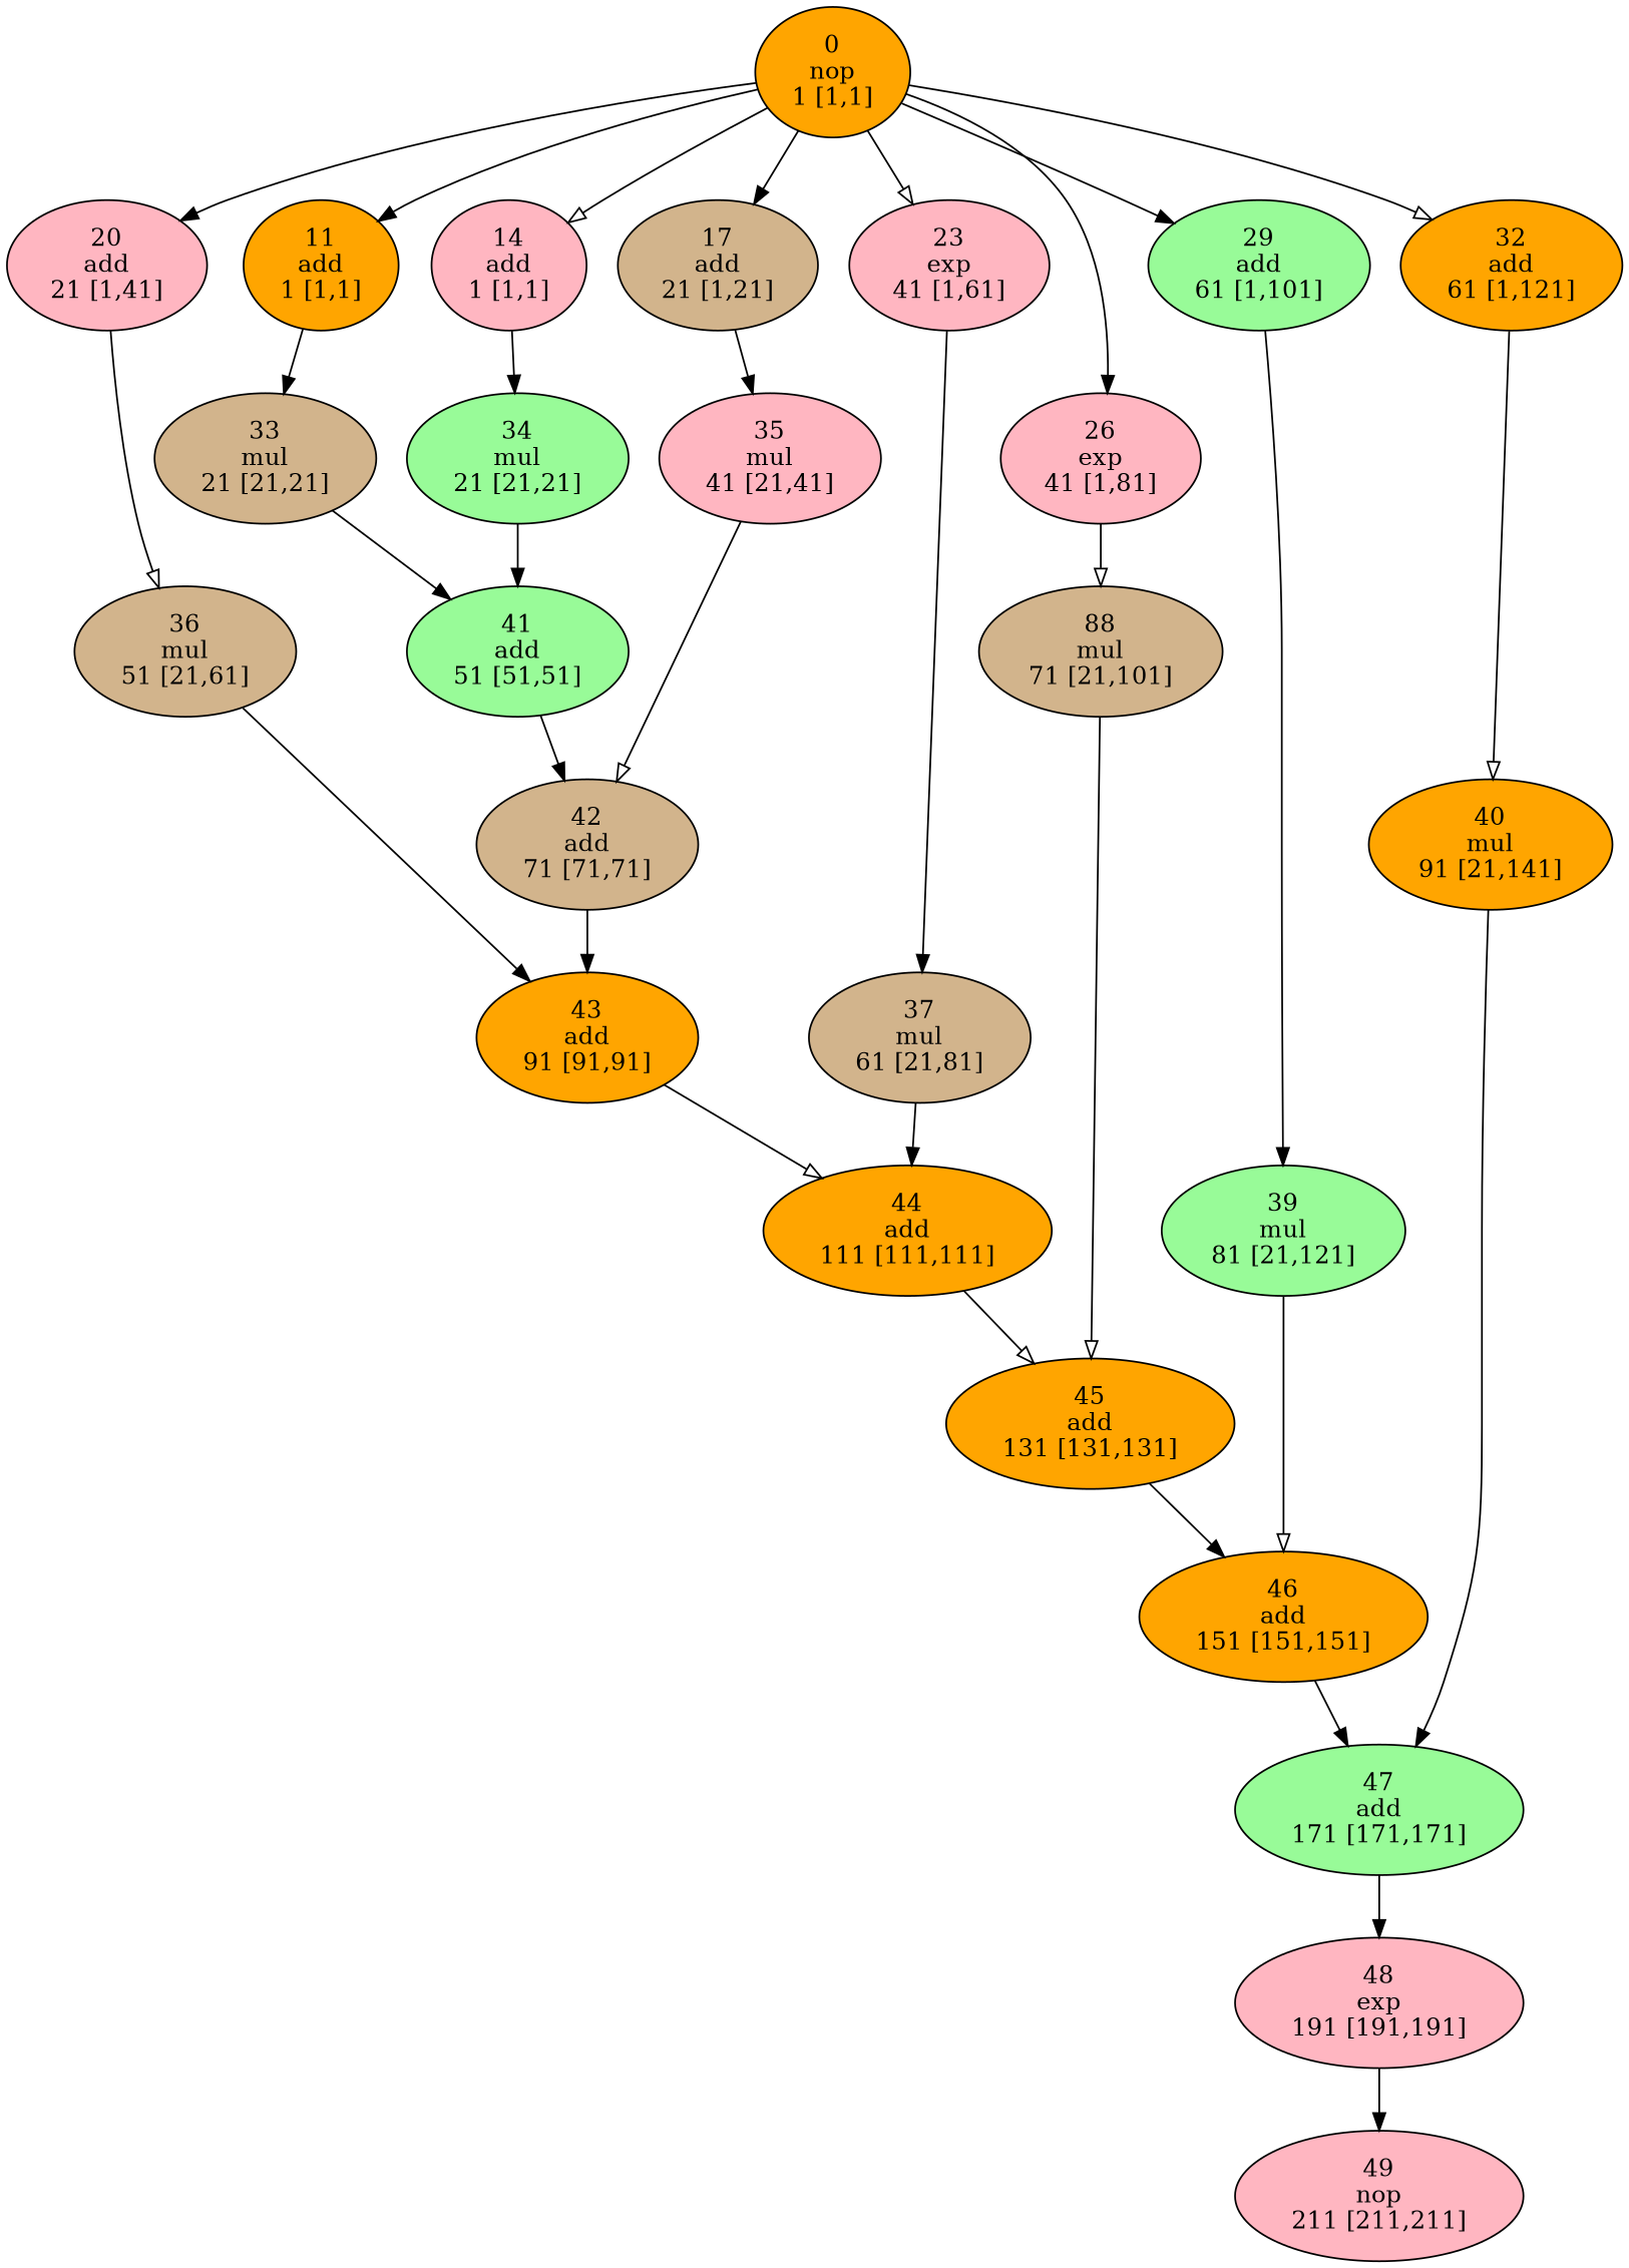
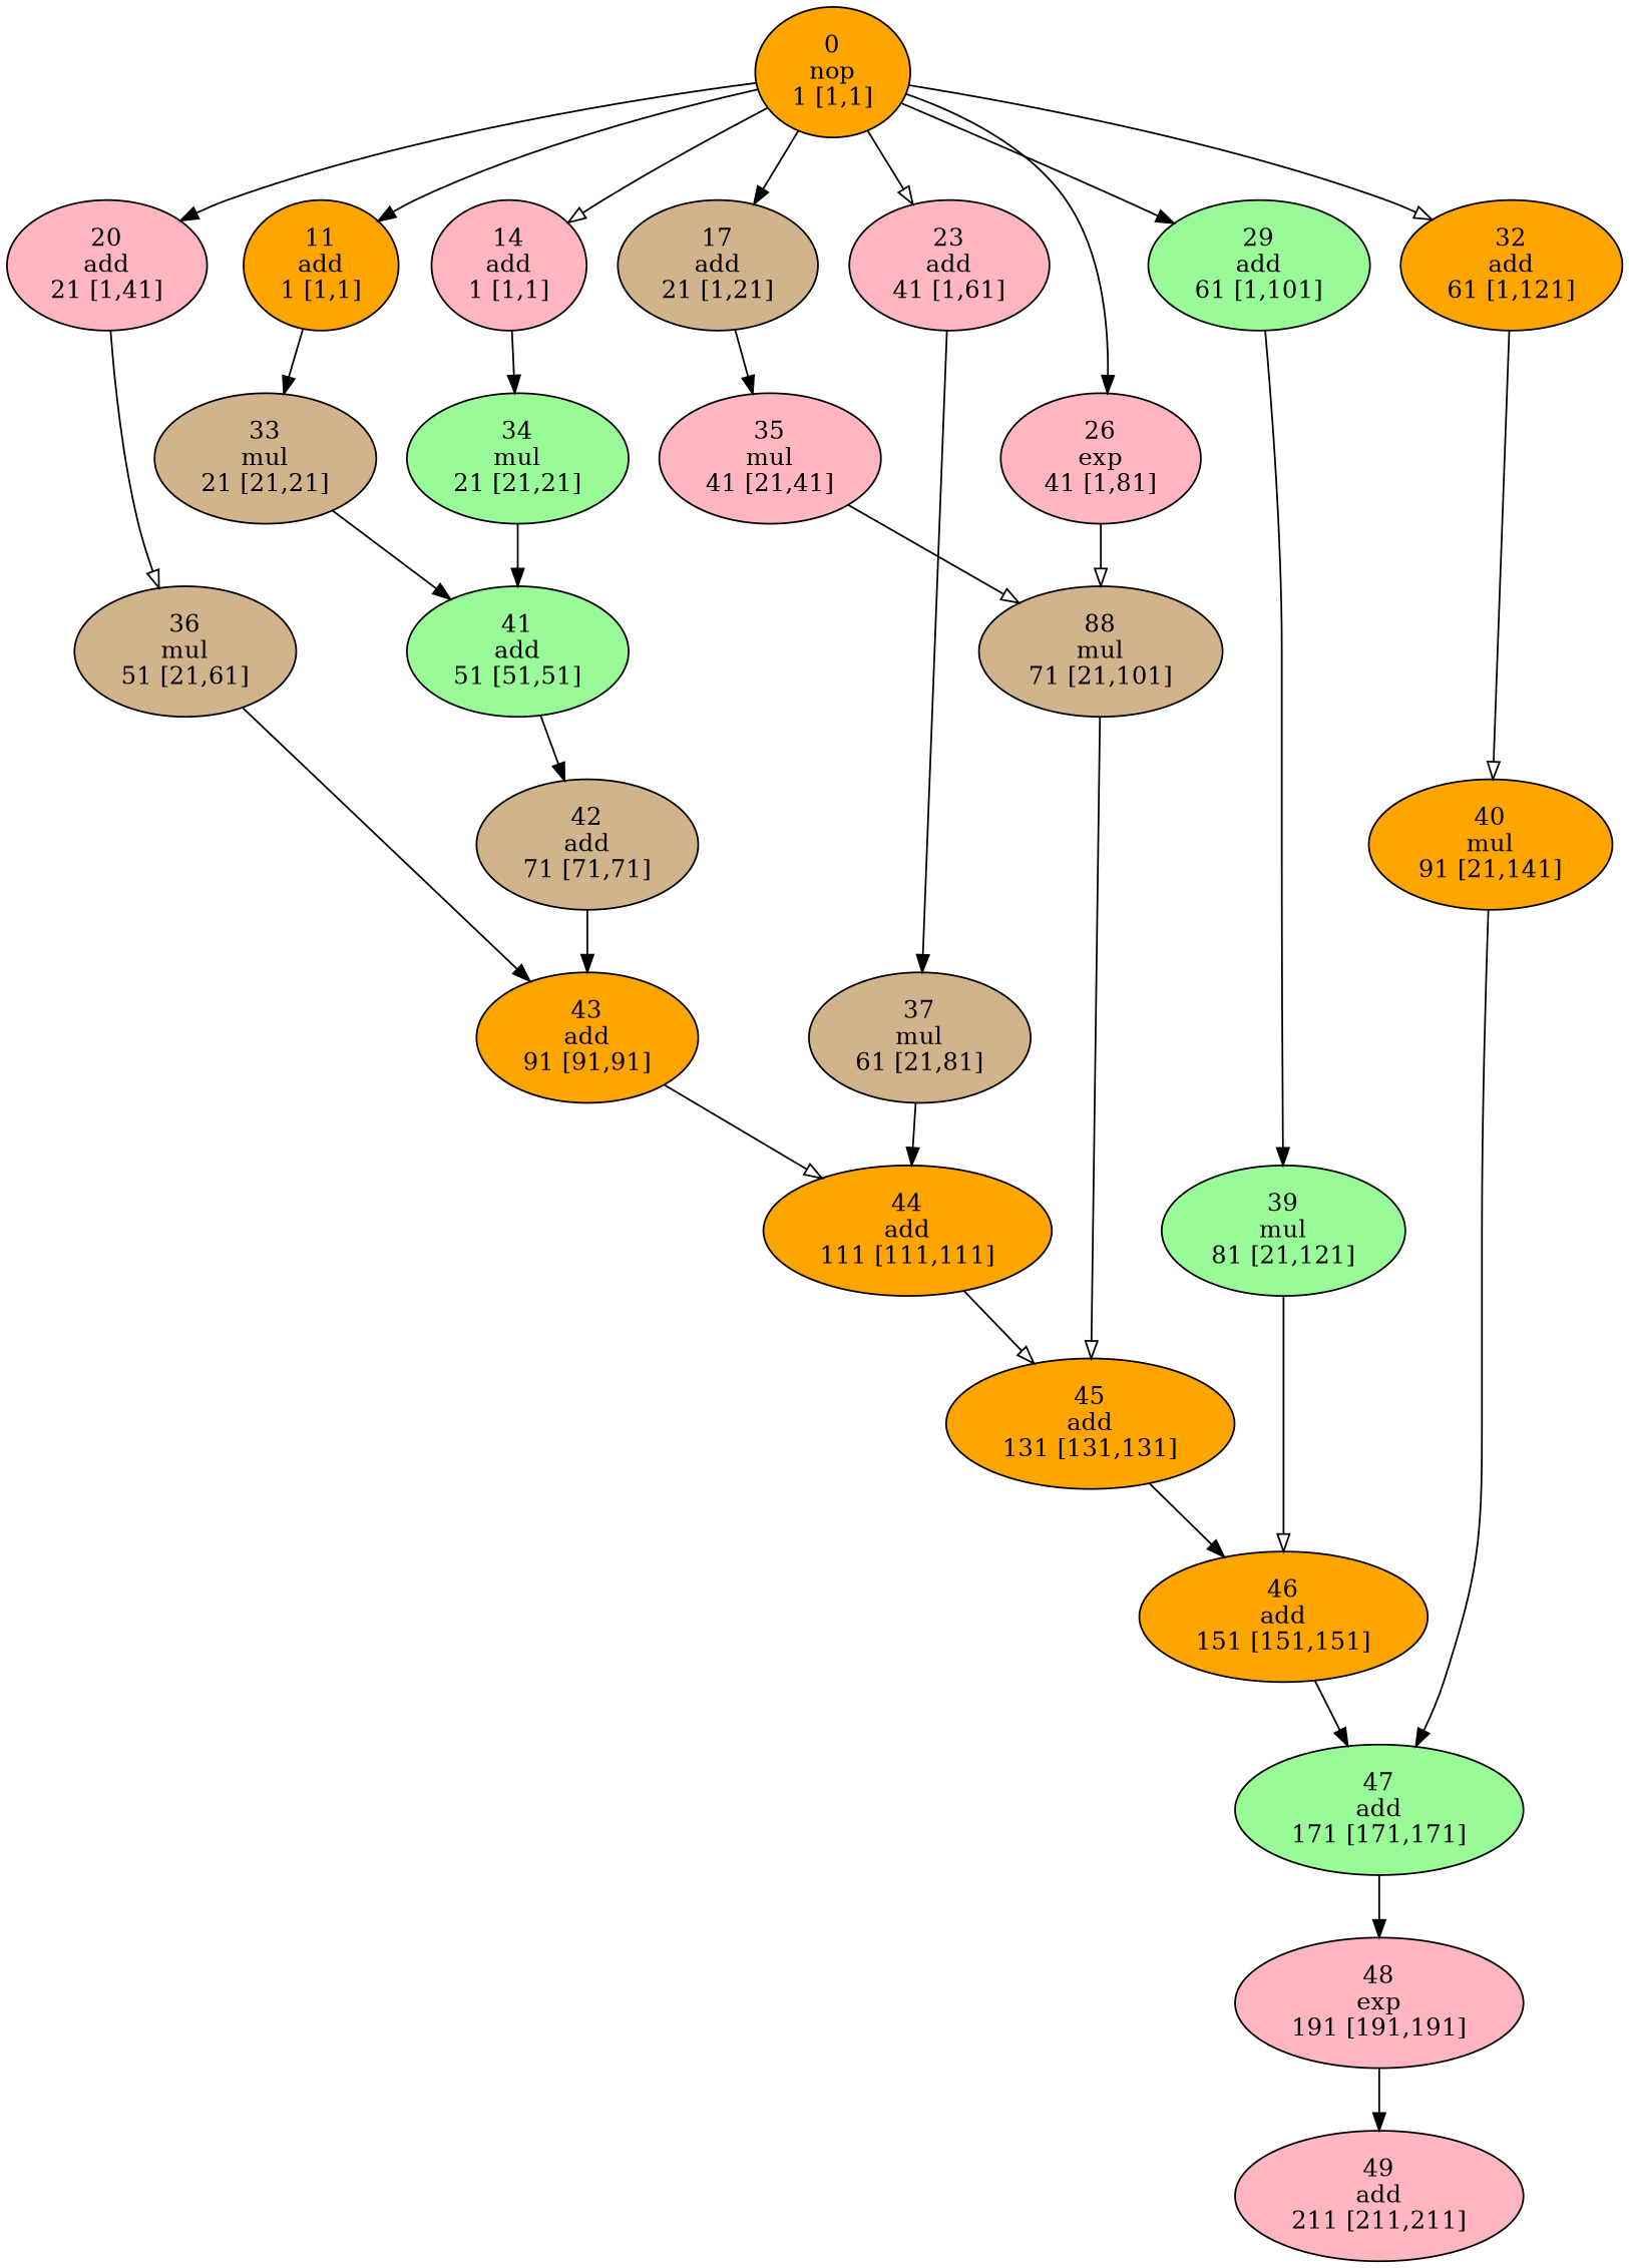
  strict digraph {
    node [area=2 delay=20 fillcolor=orange fontcolor=black scheduled=1 style="empty,filled" time_step=21 tl=1 ts=1]
    edge [arrowhead=normal]
    n1 [fillcolor=tan label="42\nadd\n71 [71,71]" time_step=71 tl=71 ts=71]
    n2 [label="43\nadd\n91 [91,91]" time_step=91 tl=91 ts=91]
    n3 [label="44\nadd\n111 [111,111]" time_step=111 tl=111 ts=111]
    n4 [label="45\nadd\n131 [131,131]" time_step=131 tl=131 ts=131]
    n5 [fillcolor=lightpink label="26\nexp\n41 [1,81]" time_step=41 tl=81]
    n6 [area=17 delay=30 fillcolor=tan label="88\nmul\n71 [21,101]" time_step=71 tl=101 ts=21]
    n7 [fillcolor=lightpink label="20\nadd\n21 [1,41]" tl=41]
    n8 [area=17 delay=30 fillcolor=tan label="36\nmul\n51 [21,61]" time_step=51 tl=61 ts=21]
    n9 [fillcolor=lightpink label="48\nexp\n191 [191,191]" time_step=191 tl=191 ts=191]
-   n10 [area=0 delay=0 fillcolor=lightpink label="49\nnop\n211 [211,211]" time_step=211 tl=211 ts=211]
-   n11 [fillcolor=lightpink label="23\nexp\n41 [1,61]" time_step=41 tl=61]
+   n10 [area=0 delay=0 fillcolor=lightpink label="49\nadd\n211 [211,211]" time_step=211 tl=211 ts=211]
+   n11 [fillcolor=lightpink label="23\nadd\n41 [1,61]" time_step=41 tl=61]
    n12 [area=17 delay=30 fillcolor=tan label="37\nmul\n61 [21,81]" time_step=61 tl=81 ts=21]
    n13 [label="46\nadd\n151 [151,151]" time_step=151 tl=151 ts=151]
    n14 [fillcolor=palegreen label="47\nadd\n171 [171,171]" time_step=171 tl=171 ts=171]
    n15 [fillcolor=palegreen label="29\nadd\n61 [1,101]" time_step=61 tl=101]
    n16 [area=17 delay=30 fillcolor=palegreen label="39\nmul\n81 [21,121]" time_step=81 tl=121 ts=21]
    n17 [area=17 delay=30 label="40\nmul\n91 [21,141]" time_step=91 tl=141 ts=21]
    n18 [fillcolor=palegreen label="41\nadd\n51 [51,51]" time_step=51 tl=51 ts=51]
    n19 [area=0 delay=0 label="0\nnop\n1 [1,1]" time_step=1]
    n20 [label="11\nadd\n1 [1,1]" time_step=1]
    n21 [fillcolor=lightpink label="14\nadd\n1 [1,1]" time_step=1]
    n22 [fillcolor=tan label="17\nadd\n21 [1,21]" tl=21]
    n23 [label="32\nadd\n61 [1,121]" time_step=61 tl=121]
    n24 [area=17 delay=30 fillcolor=tan label="33\nmul\n21 [21,21]" tl=21 ts=21]
    n25 [area=17 delay=30 fillcolor=palegreen label="34\nmul\n21 [21,21]" tl=21 ts=21]
    n26 [area=17 delay=30 fillcolor=lightpink label="35\nmul\n41 [21,41]" time_step=41 tl=41 ts=21]
    n1 -> n2
    n2 -> n3 [arrowhead=onormal]
    n3 -> n4 [arrowhead=onormal]
    n4 -> n13
    n5 -> n6 [arrowhead=onormal]
    n6 -> n4 [arrowhead=onormal]
    n7 -> n8 [arrowhead=onormal]
    n8 -> n2
    n9 -> n10
    n11 -> n12
    n12 -> n3
    n13 -> n14
    n14 -> n9
    n15 -> n16
    n16 -> n13 [arrowhead=onormal]
    n17 -> n14
    n18 -> n1
    n19 -> n5
    n19 -> n7
    n19 -> n11 [arrowhead=onormal]
    n19 -> n15
    n19 -> n20
    n19 -> n21 [arrowhead=onormal]
    n19 -> n22
    n19 -> n23 [arrowhead=onormal]
    n20 -> n24
    n21 -> n25
    n22 -> n26
    n23 -> n17 [arrowhead=onormal]
    n24 -> n18
    n25 -> n18
-   n26 -> n1 [arrowhead=onormal]
+   n26 -> n6 [arrowhead=onormal]
  }
